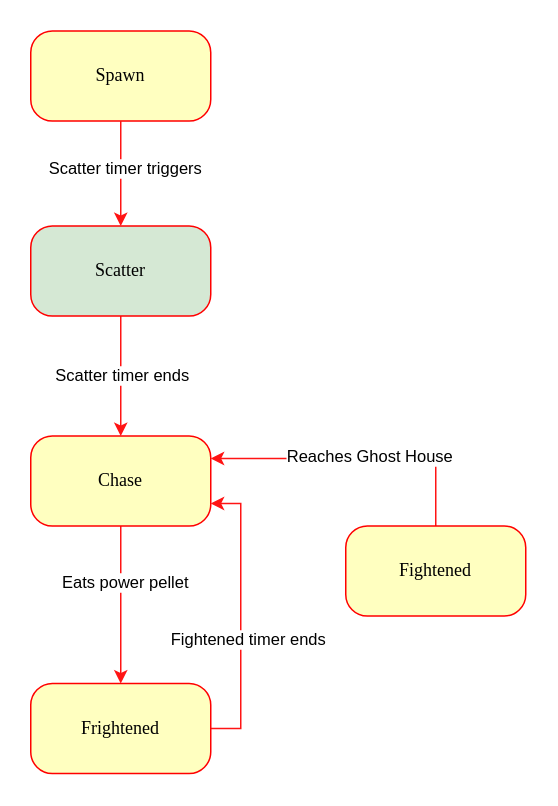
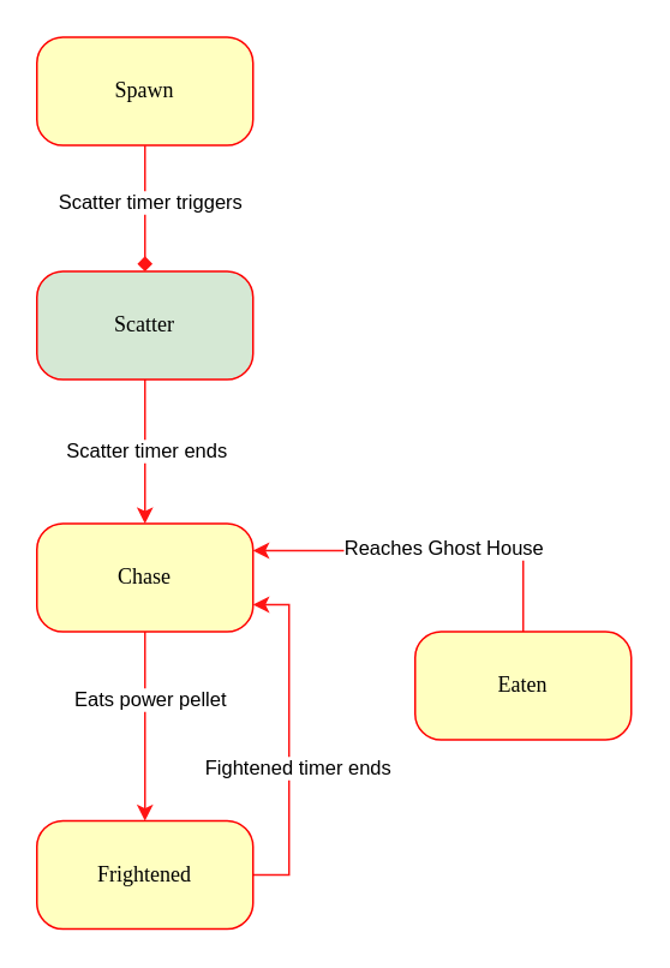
  <mxCell id="0" />
  <mxCell id="1" parent="0" />
  <mxCell id="2" style="edgeStyle=orthogonalEdgeStyle;rounded=0;orthogonalLoop=1;jettySize=auto;html=1;exitX=0.5;exitY=1;exitDx=0;exitDy=0;entryX=0.5;entryY=0;entryDx=0;entryDy=0;strokeColor=#FF1414;" edge="1" parent="1" source="4" target="10"><mxGeometry relative="1" as="geometry" /></mxCell>
  <mxCell id="3" value="Scatter timer ends" style="edgeLabel;html=1;align=center;verticalAlign=middle;resizable=0;points=[];" vertex="1" connectable="0" parent="2"><mxGeometry x="-0.017" relative="1" as="geometry"><mxPoint as="offset" /></mxGeometry></mxCell>
  <mxCell id="4" value="Scatter" style="rounded=1;whiteSpace=wrap;html=1;arcSize=24;fillColor=#d5e8d4;strokeColor=#ff0000;shadow=0;comic=0;labelBackgroundColor=none;fontFamily=Verdana;fontSize=12;fontColor=#000000;align=center;" parent="1" vertex="1"><mxGeometry x="20" y="150" width="120" height="60" as="geometry" /></mxCell>
  <mxCell id="5" value="Spawn" style="rounded=1;whiteSpace=wrap;html=1;arcSize=24;fillColor=#ffffc0;strokeColor=#ff0000;shadow=0;comic=0;labelBackgroundColor=none;fontFamily=Verdana;fontSize=12;fontColor=#000000;align=center;" parent="1" vertex="1"><mxGeometry x="20" y="20" width="120" height="60" as="geometry" /></mxCell>
- <mxCell id="6" style="edgeStyle=orthogonalEdgeStyle;rounded=0;orthogonalLoop=1;jettySize=auto;html=1;entryX=0.5;entryY=0;entryDx=0;entryDy=0;exitX=0.5;exitY=1;exitDx=0;exitDy=0;strokeColor=#FF1414;" edge="1" parent="1" source="5" target="4"><mxGeometry relative="1" as="geometry" /></mxCell>
+ <mxCell id="6" style="edgeStyle=orthogonalEdgeStyle;rounded=0;orthogonalLoop=1;jettySize=auto;html=1;entryX=0.5;entryY=0;entryDx=0;entryDy=0;exitX=0.5;exitY=1;exitDx=0;exitDy=0;strokeColor=#FF1414;endArrow=diamond;" edge="1" parent="1" source="5" target="4"><mxGeometry relative="1" as="geometry" /></mxCell>
  <mxCell id="7" value="Scatter timer triggers" style="edgeLabel;html=1;align=center;verticalAlign=middle;resizable=0;points=[];" vertex="1" connectable="0" parent="6"><mxGeometry x="-0.128" y="2" relative="1" as="geometry"><mxPoint as="offset" /></mxGeometry></mxCell>
  <mxCell id="8" style="edgeStyle=orthogonalEdgeStyle;rounded=0;orthogonalLoop=1;jettySize=auto;html=1;exitX=0.5;exitY=1;exitDx=0;exitDy=0;entryX=0.5;entryY=0;entryDx=0;entryDy=0;strokeColor=#FF1414;" edge="1" parent="1" source="10" target="16"><mxGeometry relative="1" as="geometry" /></mxCell>
  <mxCell id="9" value="Eats power pellet" style="edgeLabel;html=1;align=center;verticalAlign=middle;resizable=0;points=[];" vertex="1" connectable="0" parent="8"><mxGeometry x="-0.295" y="2" relative="1" as="geometry"><mxPoint as="offset" /></mxGeometry></mxCell>
  <mxCell id="10" value="Chase" style="rounded=1;whiteSpace=wrap;html=1;arcSize=24;fillColor=#ffffc0;strokeColor=#ff0000;shadow=0;comic=0;labelBackgroundColor=none;fontFamily=Verdana;fontSize=12;fontColor=#000000;align=center;" parent="1" vertex="1"><mxGeometry x="20" y="290" width="120" height="60" as="geometry" /></mxCell>
  <mxCell id="11" style="edgeStyle=orthogonalEdgeStyle;rounded=0;orthogonalLoop=1;jettySize=auto;html=1;exitX=0.5;exitY=0;exitDx=0;exitDy=0;entryX=1;entryY=0.25;entryDx=0;entryDy=0;strokeColor=#FF1414;" edge="1" parent="1" source="13" target="10"><mxGeometry relative="1" as="geometry" /></mxCell>
  <mxCell id="12" value="Reaches Ghost House" style="edgeLabel;html=1;align=center;verticalAlign=middle;resizable=0;points=[];" vertex="1" connectable="0" parent="11"><mxGeometry x="-0.074" y="-2" relative="1" as="geometry"><mxPoint as="offset" /></mxGeometry></mxCell>
- <mxCell id="13" value="Fightened" style="rounded=1;whiteSpace=wrap;html=1;arcSize=24;fillColor=#ffffc0;strokeColor=#ff0000;shadow=0;comic=0;labelBackgroundColor=none;fontFamily=Verdana;fontSize=12;fontColor=#000000;align=center;" parent="1" vertex="1"><mxGeometry x="230" y="350" width="120" height="60" as="geometry" /></mxCell>
+ <mxCell id="13" value="Eaten" style="rounded=1;whiteSpace=wrap;html=1;arcSize=24;fillColor=#ffffc0;strokeColor=#ff0000;shadow=0;comic=0;labelBackgroundColor=none;fontFamily=Verdana;fontSize=12;fontColor=#000000;align=center;" parent="1" vertex="1"><mxGeometry x="230" y="350" width="120" height="60" as="geometry" /></mxCell>
  <mxCell id="14" style="edgeStyle=orthogonalEdgeStyle;rounded=0;orthogonalLoop=1;jettySize=auto;html=1;exitX=1;exitY=0.5;exitDx=0;exitDy=0;entryX=1;entryY=0.75;entryDx=0;entryDy=0;strokeColor=#FF1414;" edge="1" parent="1" source="16" target="10"><mxGeometry relative="1" as="geometry" /></mxCell>
  <mxCell id="15" value="Fightened timer ends" style="edgeLabel;html=1;align=center;verticalAlign=middle;resizable=0;points=[];" vertex="1" connectable="0" parent="14"><mxGeometry x="-0.151" y="-4" relative="1" as="geometry"><mxPoint y="1" as="offset" /></mxGeometry></mxCell>
  <mxCell id="16" value="Frightened" style="rounded=1;whiteSpace=wrap;html=1;arcSize=24;fillColor=#ffffc0;strokeColor=#ff0000;shadow=0;comic=0;labelBackgroundColor=none;fontFamily=Verdana;fontSize=12;fontColor=#000000;align=center;" parent="1" vertex="1"><mxGeometry x="20" y="455" width="120" height="60" as="geometry" /></mxCell>
